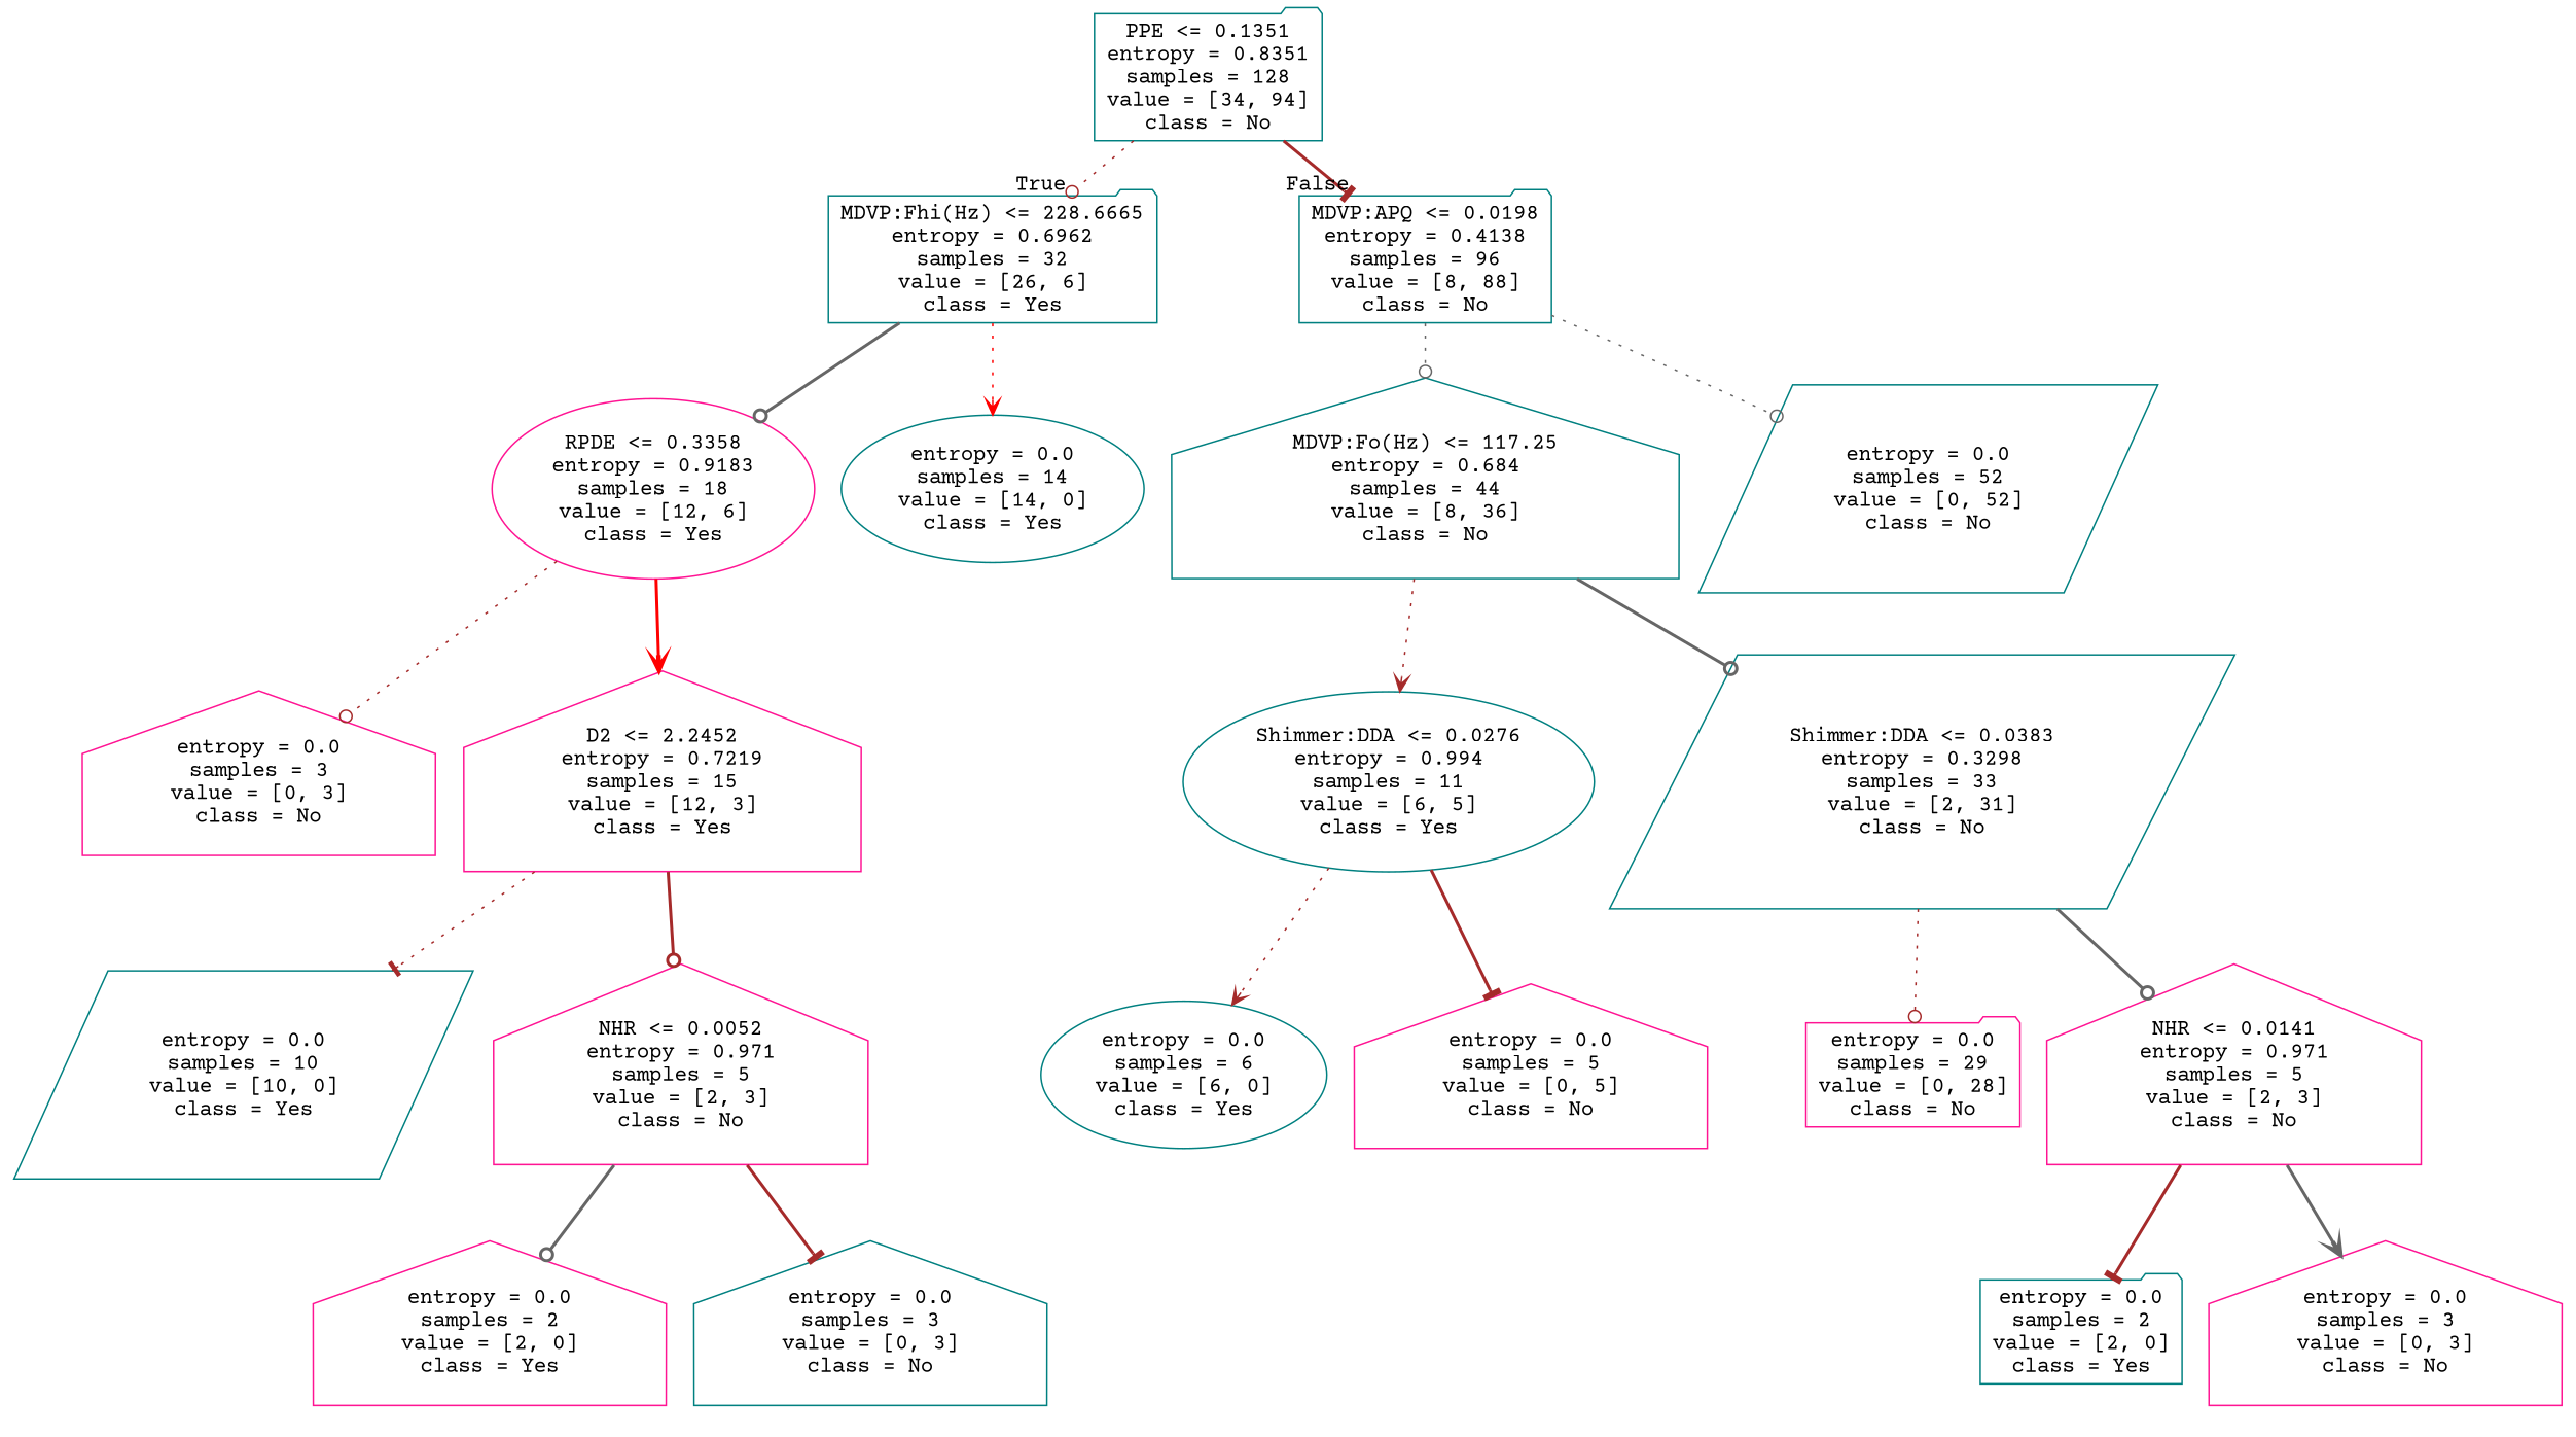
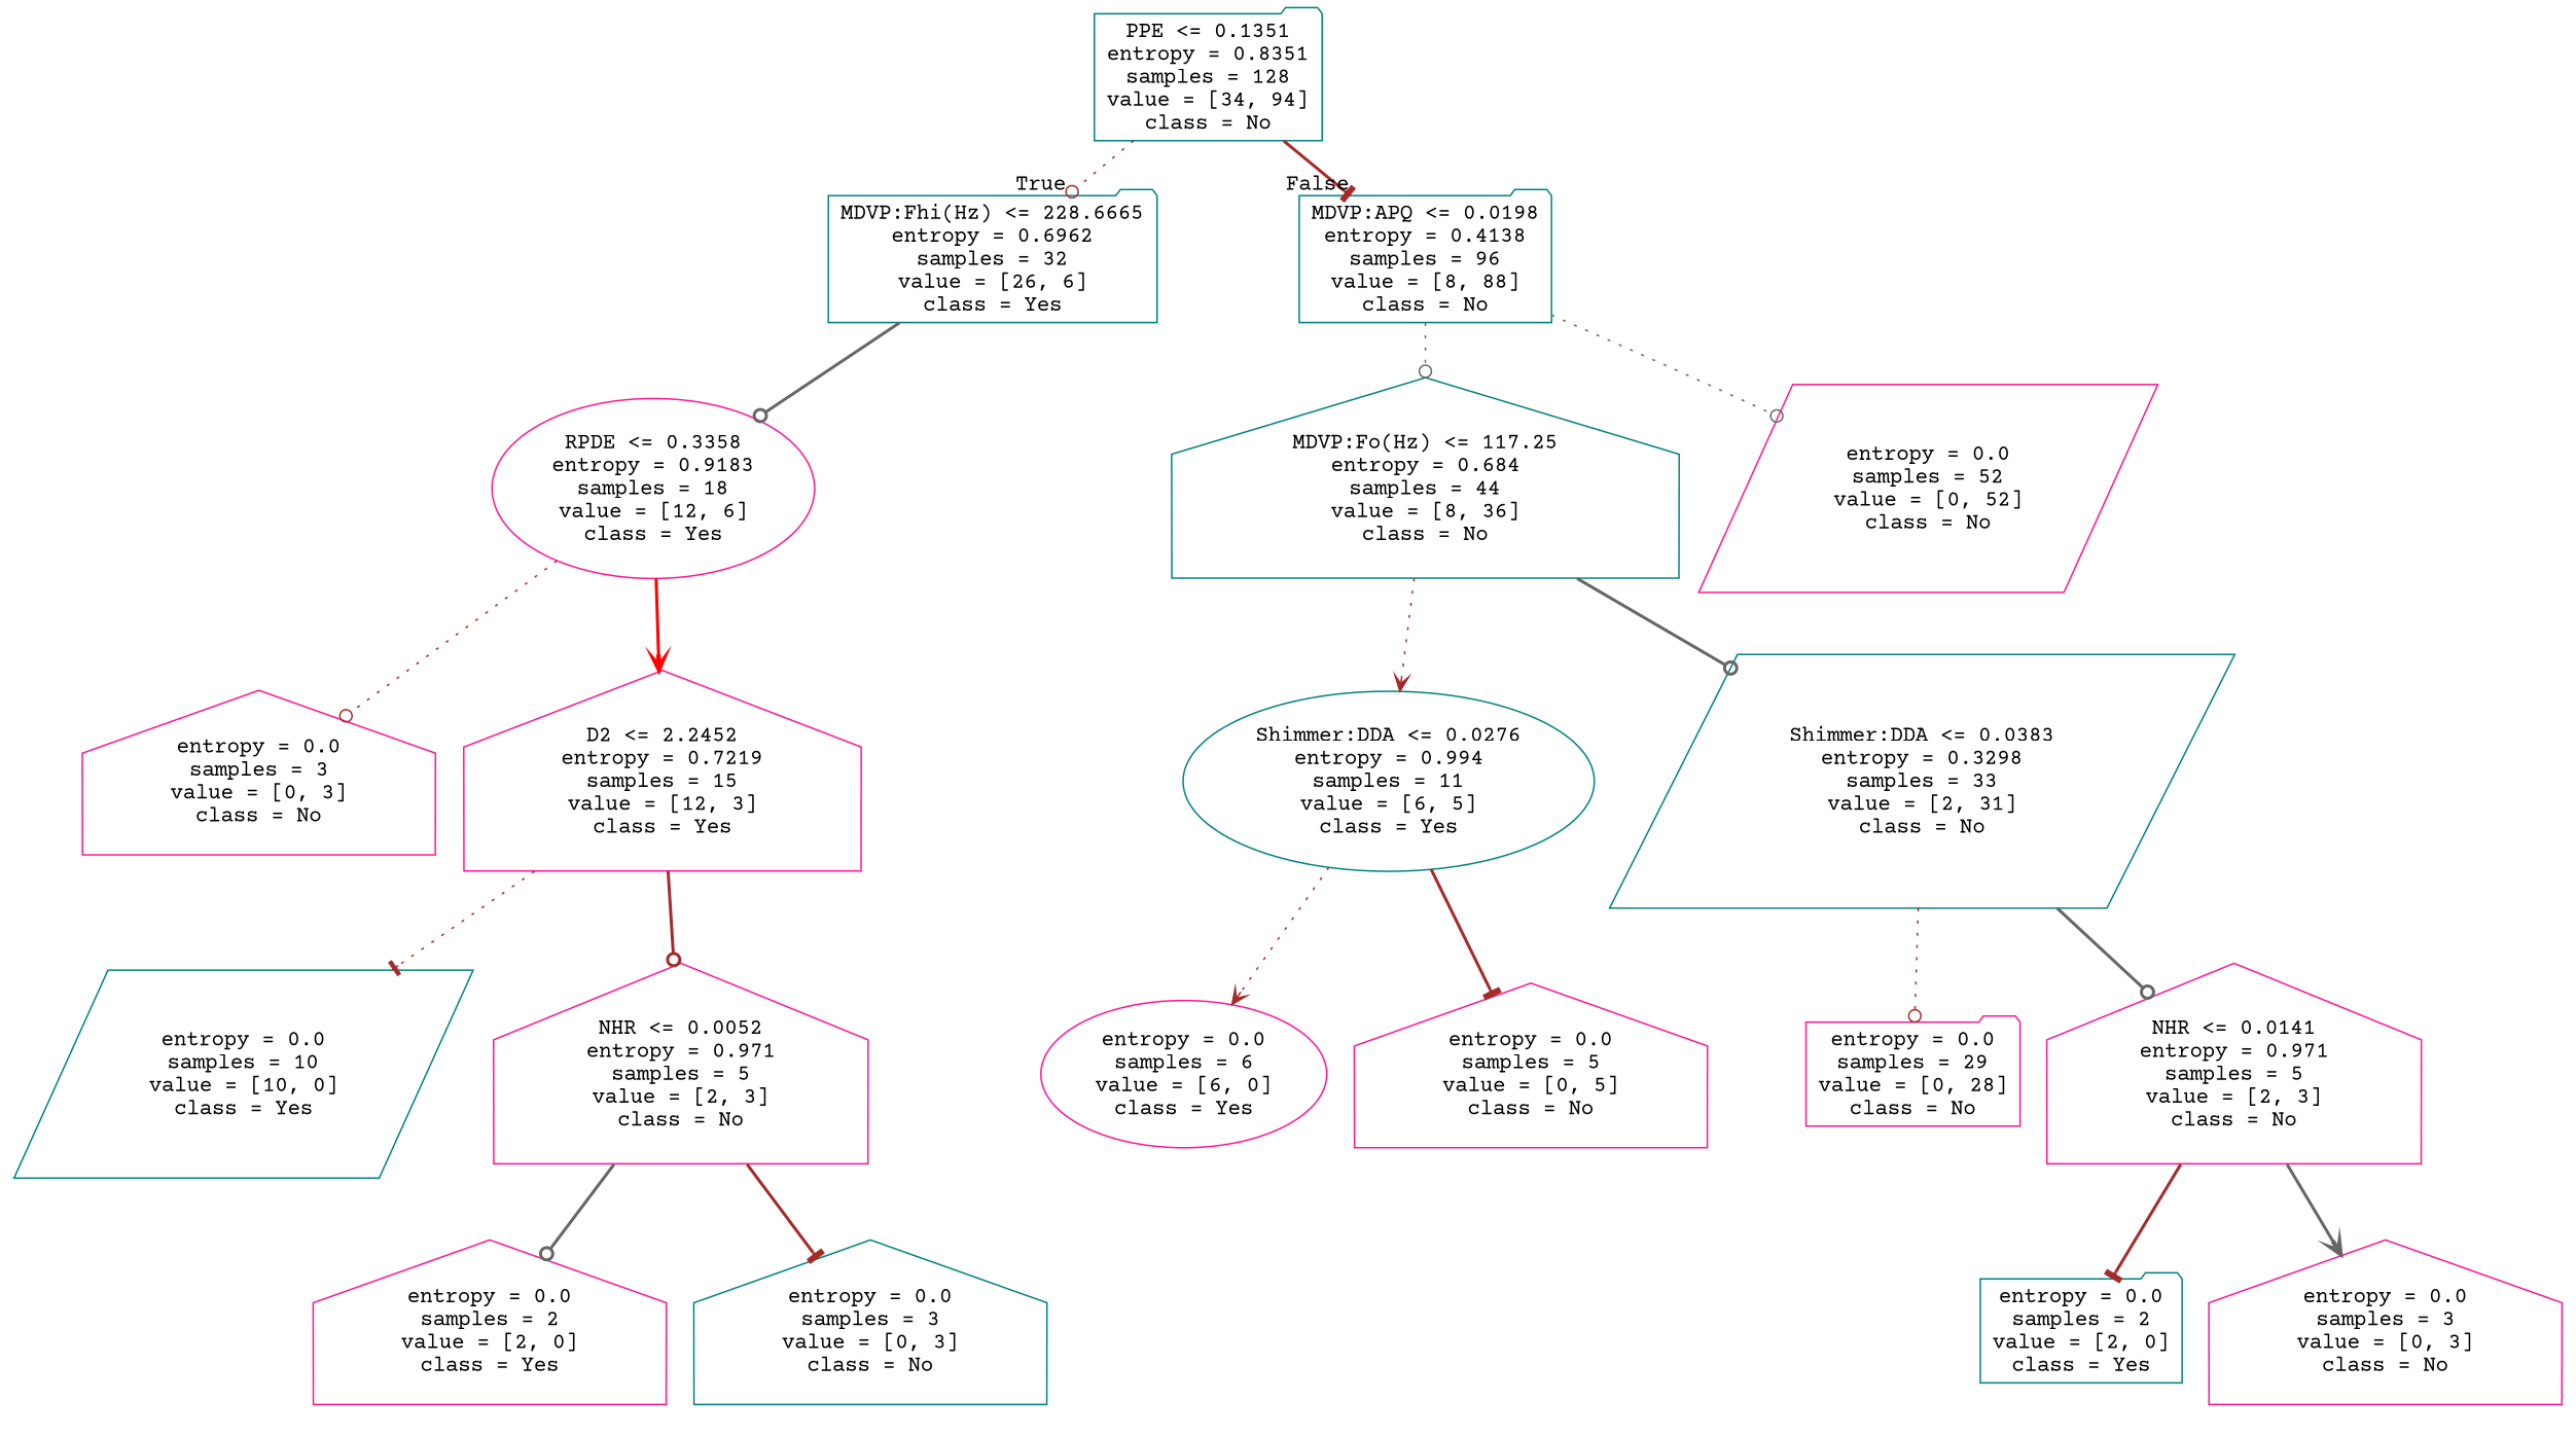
  digraph {
    fontname="Courier Prime"
    node [color=teal fontname="Courier Prime" shape=house]
    edge [arrowhead=odot color=brown fontname="Courier Prime" style=bold]
    n1 [label="PPE <= 0.1351\nentropy = 0.8351\nsamples = 128\nvalue = [34, 94]\nclass = No" shape=folder]
    n2 [label="MDVP:Fhi(Hz) <= 228.6665\nentropy = 0.6962\nsamples = 32\nvalue = [26, 6]\nclass = Yes" shape=folder]
    n3 [label="MDVP:APQ <= 0.0198\nentropy = 0.4138\nsamples = 96\nvalue = [8, 88]\nclass = No" shape=folder]
    n4 [color=deeppink label="RPDE <= 0.3358\nentropy = 0.9183\nsamples = 18\nvalue = [12, 6]\nclass = Yes" shape=ellipse]
-   n5 [label="entropy = 0.0\nsamples = 14\nvalue = [14, 0]\nclass = Yes" shape=ellipse]
    n6 [label="MDVP:Fo(Hz) <= 117.25\nentropy = 0.684\nsamples = 44\nvalue = [8, 36]\nclass = No"]
-   n7 [label="entropy = 0.0\nsamples = 52\nvalue = [0, 52]\nclass = No" shape=parallelogram]
+   n7 [color=deeppink label="entropy = 0.0\nsamples = 52\nvalue = [0, 52]\nclass = No" shape=parallelogram]
    n8 [color=deeppink label="entropy = 0.0\nsamples = 3\nvalue = [0, 3]\nclass = No"]
    n9 [color=deeppink label="D2 <= 2.2452\nentropy = 0.7219\nsamples = 15\nvalue = [12, 3]\nclass = Yes"]
    n10 [label="entropy = 0.0\nsamples = 10\nvalue = [10, 0]\nclass = Yes" shape=parallelogram]
    n11 [color=deeppink label="NHR <= 0.0052\nentropy = 0.971\nsamples = 5\nvalue = [2, 3]\nclass = No"]
    n12 [color=deeppink label="entropy = 0.0\nsamples = 2\nvalue = [2, 0]\nclass = Yes"]
    n13 [label="entropy = 0.0\nsamples = 3\nvalue = [0, 3]\nclass = No"]
    n14 [label="Shimmer:DDA <= 0.0276\nentropy = 0.994\nsamples = 11\nvalue = [6, 5]\nclass = Yes" shape=ellipse]
    n15 [label="Shimmer:DDA <= 0.0383\nentropy = 0.3298\nsamples = 33\nvalue = [2, 31]\nclass = No" shape=parallelogram]
-   n16 [label="entropy = 0.0\nsamples = 6\nvalue = [6, 0]\nclass = Yes" shape=ellipse]
+   n16 [color=deeppink label="entropy = 0.0\nsamples = 6\nvalue = [6, 0]\nclass = Yes" shape=ellipse]
    n17 [color=deeppink label="entropy = 0.0\nsamples = 5\nvalue = [0, 5]\nclass = No"]
    n18 [color=deeppink label="entropy = 0.0\nsamples = 29\nvalue = [0, 28]\nclass = No" shape=folder]
    n19 [color=deeppink label="NHR <= 0.0141\nentropy = 0.971\nsamples = 5\nvalue = [2, 3]\nclass = No"]
    n20 [label="entropy = 0.0\nsamples = 2\nvalue = [2, 0]\nclass = Yes" shape=folder]
    n21 [color=deeppink label="entropy = 0.0\nsamples = 3\nvalue = [0, 3]\nclass = No"]
    n1 -> n2 [headlabel=True labelangle=45 labeldistance=2.5 style=dotted]
    n1 -> n3 [arrowhead=tee headlabel=False labelangle=-45 labeldistance=2.5]
    n2 -> n4 [color=gray40]
-   n2 -> n5 [arrowhead=vee color=red style=dotted]
    n3 -> n6 [color=gray40 style=dotted]
    n3 -> n7 [color=gray40 style=dotted]
    n4 -> n8 [style=dotted]
    n4 -> n9 [arrowhead=vee color=red]
    n6 -> n14 [arrowhead=vee style=dotted]
    n6 -> n15 [color=gray40]
    n9 -> n10 [arrowhead=tee style=dotted]
    n9 -> n11
    n11 -> n12 [color=gray40]
    n11 -> n13 [arrowhead=tee]
    n14 -> n16 [arrowhead=vee style=dotted]
    n14 -> n17 [arrowhead=tee]
    n15 -> n18 [style=dotted]
    n15 -> n19 [color=gray40]
    n19 -> n20 [arrowhead=tee]
    n19 -> n21 [arrowhead=vee color=gray40]
  }
